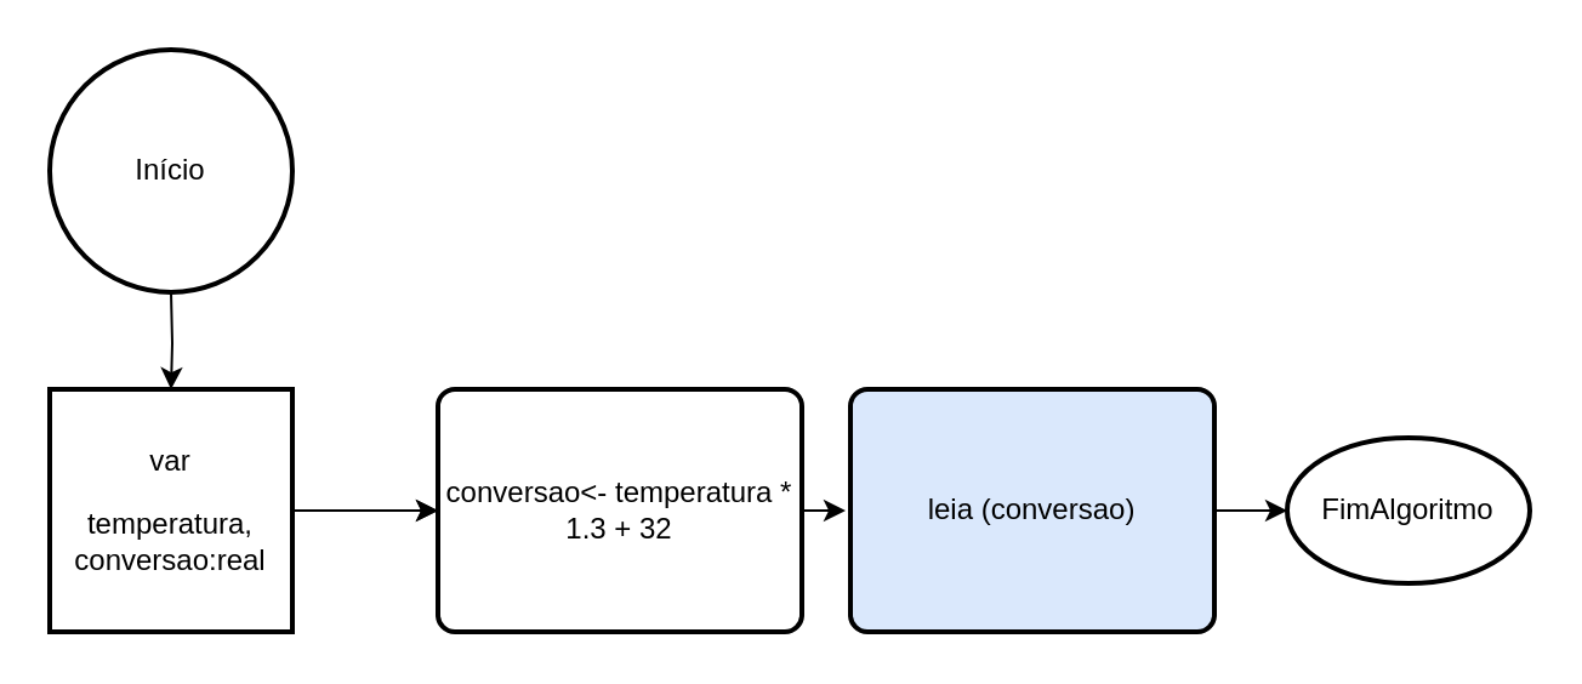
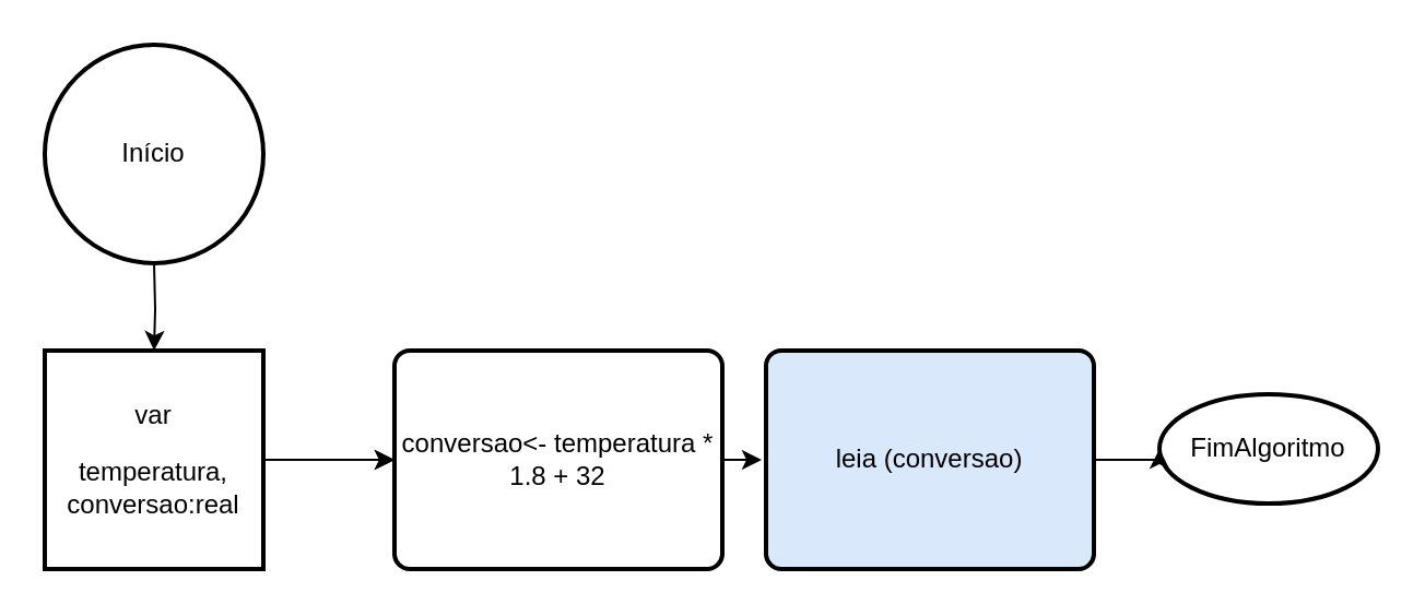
  <mxCell id="0" />
  <mxCell id="1" parent="0" />
  <mxCell id="2" style="edgeStyle=orthogonalEdgeStyle;rounded=0;orthogonalLoop=1;jettySize=auto;html=1;exitX=0.5;exitY=1;exitDx=0;exitDy=0;exitPerimeter=0;entryX=0.5;entryY=0;entryDx=0;entryDy=0;" edge="1" parent="1" target="5"><mxGeometry relative="1" as="geometry"><mxPoint x="70" y="120" as="sourcePoint" /></mxGeometry></mxCell>
  <mxCell id="3" style="edgeStyle=orthogonalEdgeStyle;rounded=0;orthogonalLoop=1;jettySize=auto;html=1;exitX=1;exitY=0.5;exitDx=0;exitDy=0;" edge="1" parent="1" source="5" target="7"><mxGeometry relative="1" as="geometry" /></mxCell>
  <mxCell id="4" value="" style="edgeStyle=orthogonalEdgeStyle;rounded=0;orthogonalLoop=1;jettySize=auto;html=1;" edge="1" parent="1" source="5" target="7"><mxGeometry relative="1" as="geometry" /></mxCell>
  <mxCell id="5" value="&lt;p class=&quot;MsoNormal&quot;&gt;var&lt;/p&gt;&lt;br/&gt;&lt;br/&gt;&lt;p class=&quot;MsoNormal&quot;&gt;calcular:real&lt;/p&gt;" style="rounded=1;whiteSpace=wrap;html=1;absoluteArcSize=1;arcSize=14;strokeWidth=2;" vertex="1" parent="1"><mxGeometry x="20" y="160" width="100" height="100" as="geometry" /></mxCell>
  <mxCell id="6" style="edgeStyle=orthogonalEdgeStyle;rounded=0;orthogonalLoop=1;jettySize=auto;html=1;" edge="1" parent="1"><mxGeometry relative="1" as="geometry"><mxPoint x="348" y="210" as="targetPoint" /><mxPoint x="330" y="210" as="sourcePoint" /></mxGeometry></mxCell>
- <mxCell id="7" value="&lt;p class=&quot;MsoNormal&quot;&gt;conversao&amp;lt;- temperatura * 1.3 + 32&lt;/p&gt;" style="rounded=1;whiteSpace=wrap;html=1;absoluteArcSize=1;arcSize=14;strokeWidth=2;" vertex="1" parent="1"><mxGeometry x="180" y="160" width="150" height="100" as="geometry" /></mxCell>
- <mxCell id="8" value="FimAlgoritmo" style="strokeWidth=2;html=1;shape=mxgraph.flowchart.start_1;whiteSpace=wrap;" vertex="1" parent="1"><mxGeometry x="530" y="180" width="100" height="60" as="geometry" /></mxCell>
+ <mxCell id="7" value="&lt;p class=&quot;MsoNormal&quot;&gt;conversao&amp;lt;- temperatura * 1.8 + 32&lt;/p&gt;" style="rounded=1;whiteSpace=wrap;html=1;absoluteArcSize=1;arcSize=14;strokeWidth=2;" vertex="1" parent="1"><mxGeometry x="180" y="160" width="150" height="100" as="geometry" /></mxCell>
+ <mxCell id="8" value="FimAlgoritmo" style="strokeWidth=2;html=1;shape=mxgraph.flowchart.start_1;whiteSpace=wrap;" vertex="1" parent="1"><mxGeometry x="530" y="180" width="100" height="50" as="geometry" /></mxCell>
  <mxCell id="9" value="Início" style="strokeWidth=2;html=1;shape=mxgraph.flowchart.start_2;whiteSpace=wrap;" vertex="1" parent="1"><mxGeometry x="20" y="20" width="100" height="100" as="geometry" /></mxCell>
  <mxCell id="10" value="&lt;p class=&quot;MsoNormal&quot;&gt;var&lt;/p&gt;&lt;p class=&quot;MsoNormal&quot;&gt;&lt;span style=&quot;background-color: initial;&quot;&gt;temperatura, conversao:real&lt;/span&gt;&lt;/p&gt;" style="whiteSpace=wrap;html=1;absoluteArcSize=1;arcSize=14;strokeWidth=2;rounded=0;" vertex="1" parent="1"><mxGeometry x="20" y="160" width="100" height="100" as="geometry" /></mxCell>
  <mxCell id="11" style="edgeStyle=orthogonalEdgeStyle;rounded=0;orthogonalLoop=1;jettySize=auto;html=1;exitX=1;exitY=0.5;exitDx=0;exitDy=0;entryX=0;entryY=0.5;entryDx=0;entryDy=0;entryPerimeter=0;" edge="1" parent="1" source="12" target="8"><mxGeometry relative="1" as="geometry" /></mxCell>
  <mxCell id="12" value="&lt;p class=&quot;MsoNormal&quot;&gt;leia (conversao)&lt;/p&gt;" style="rounded=1;whiteSpace=wrap;html=1;absoluteArcSize=1;arcSize=14;strokeWidth=2;fillColor=#dae8fc;" vertex="1" parent="1"><mxGeometry x="350" y="160" width="150" height="100" as="geometry" /></mxCell>
